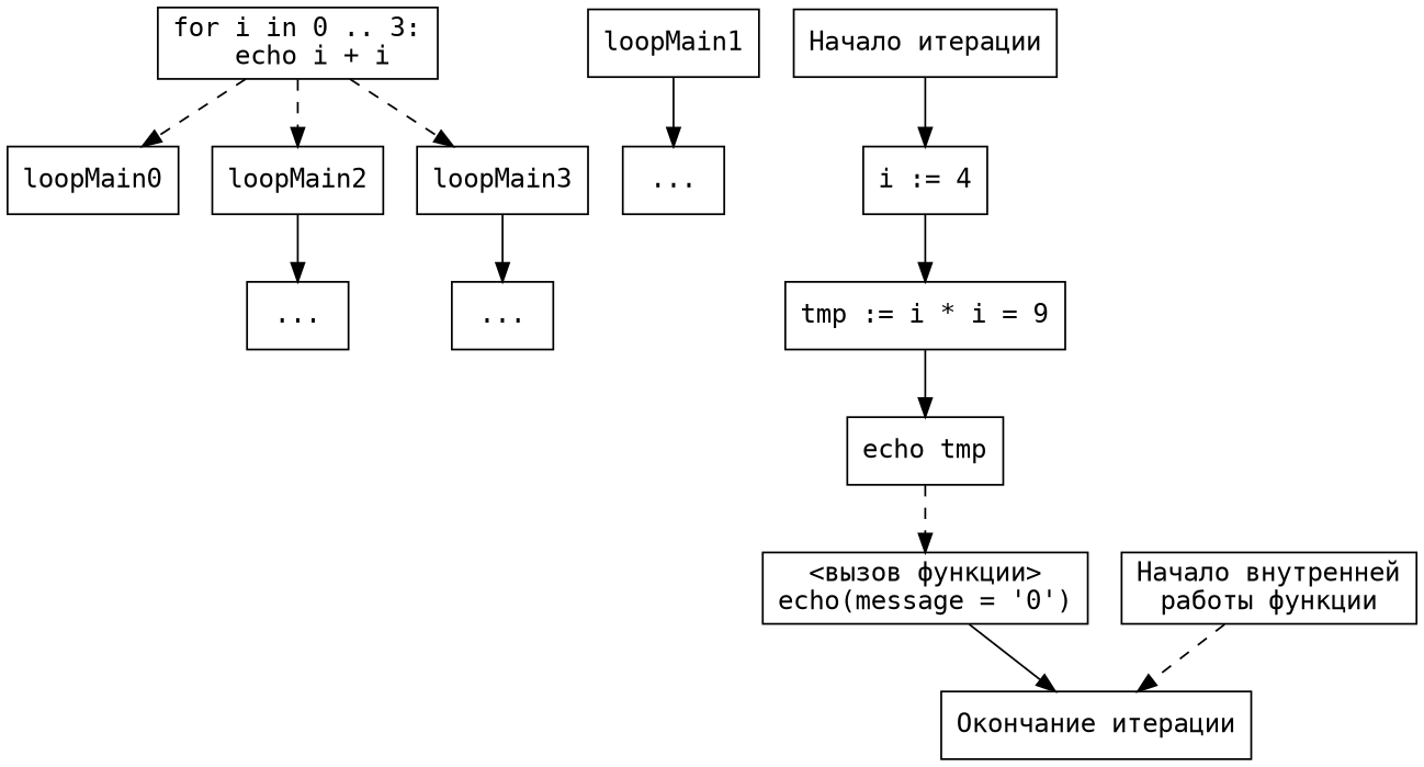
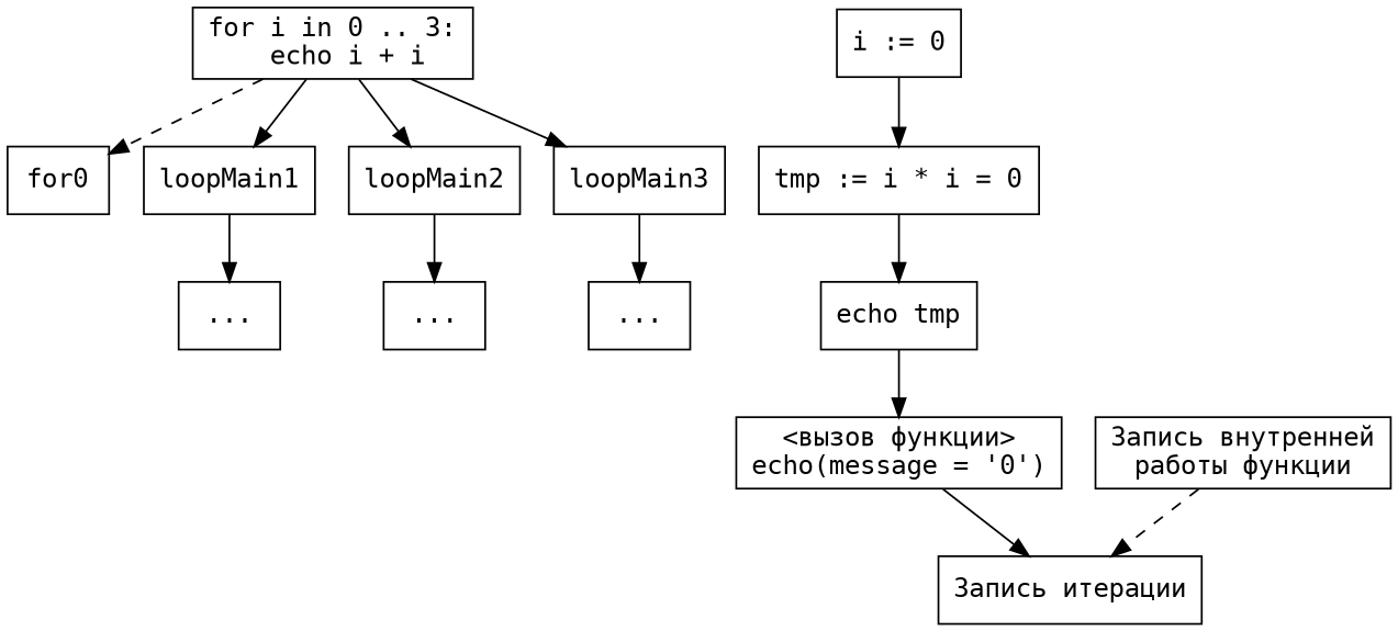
  digraph {
    node [fontname=Consolas shape=box]
    n1 [label="for i in 0 .. 3:\l  echo i + i"]
-   loopMain0
+   loopMain0 [label=for0]
    loopMain1
    loopMain2
    loopMain3
    n6 [label="..."]
    n7 [label="..."]
    n8 [label="..."]
-   n9 [label="Начало итерации"]
-   n10 [label="i := 4"]
-   n11 [label="tmp := i * i = 9"]
+   n10 [label="i := 0"]
+   n11 [label="tmp := i * i = 0"]
    n12 [label="echo tmp"]
    n13 [label="<вызов функции>\necho(message = '0')"]
-   n14 [label="Окончание итерации"]
-   n15 [label="Начало внутренней\lработы функции"]
+   n14 [label="Запись итерации"]
+   n15 [label="Запись внутренней\lработы функции"]
    n1 -> loopMain0 [style=dashed]
-   n1 -> loopMain2 [style=dashed]
-   n1 -> loopMain3 [style=dashed]
+   n1 -> loopMain1
+   n1 -> loopMain2
+   n1 -> loopMain3
    loopMain1 -> n6
    loopMain2 -> n7
    loopMain3 -> n8
-   n9 -> n10
    n10 -> n11
    n11 -> n12
-   n12 -> n13 [style=dashed]
+   n12 -> n13 [style=solid]
    n13 -> n14 [style=solid]
    n15 -> n14 [style=dashed]
  }
